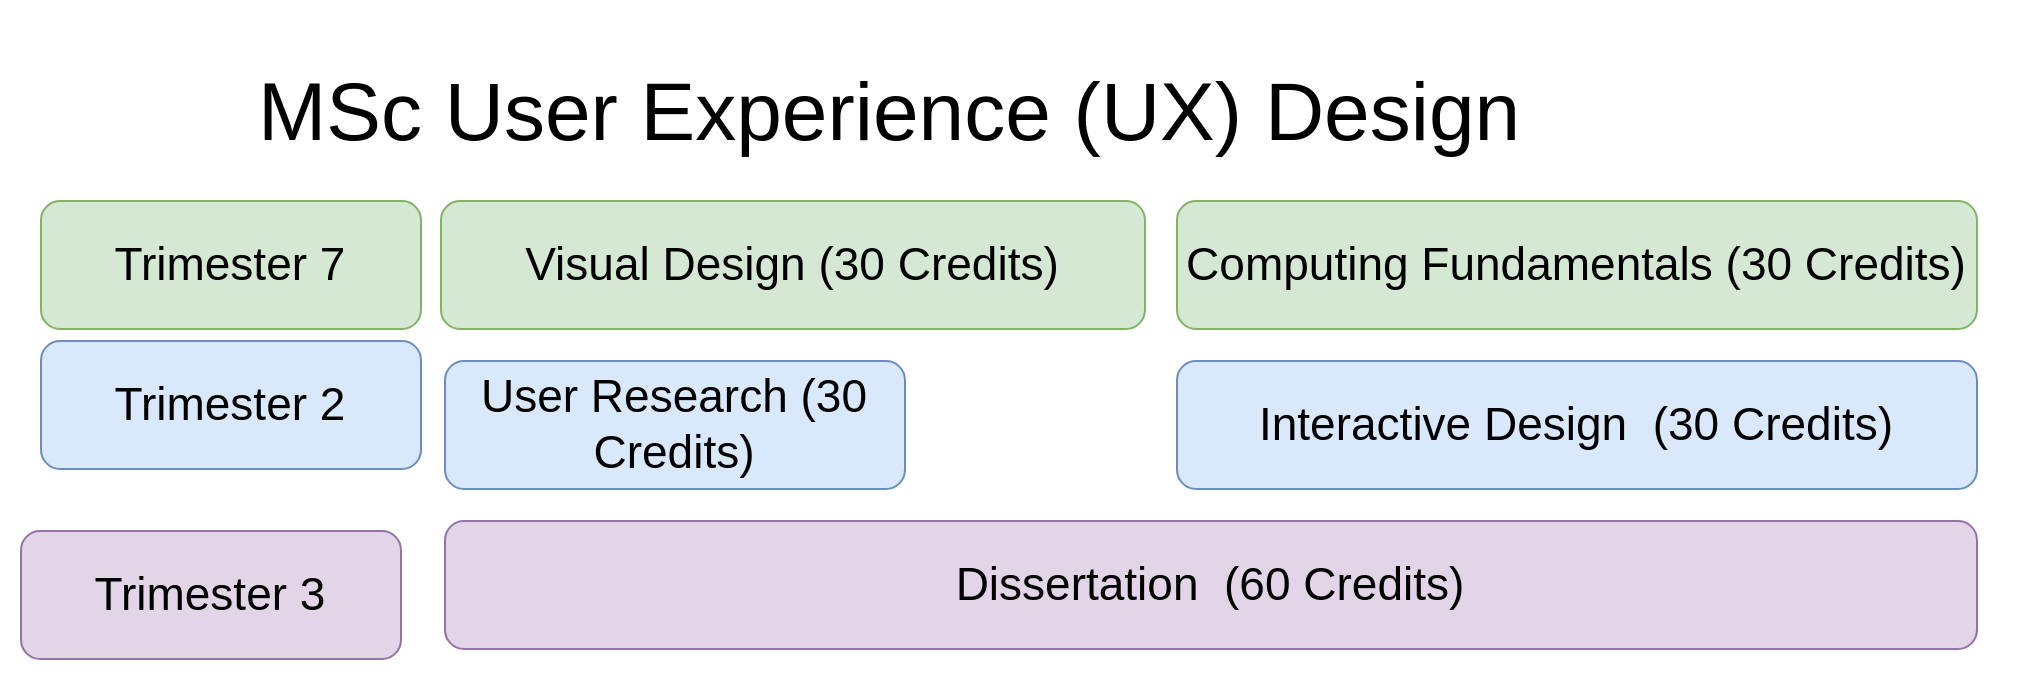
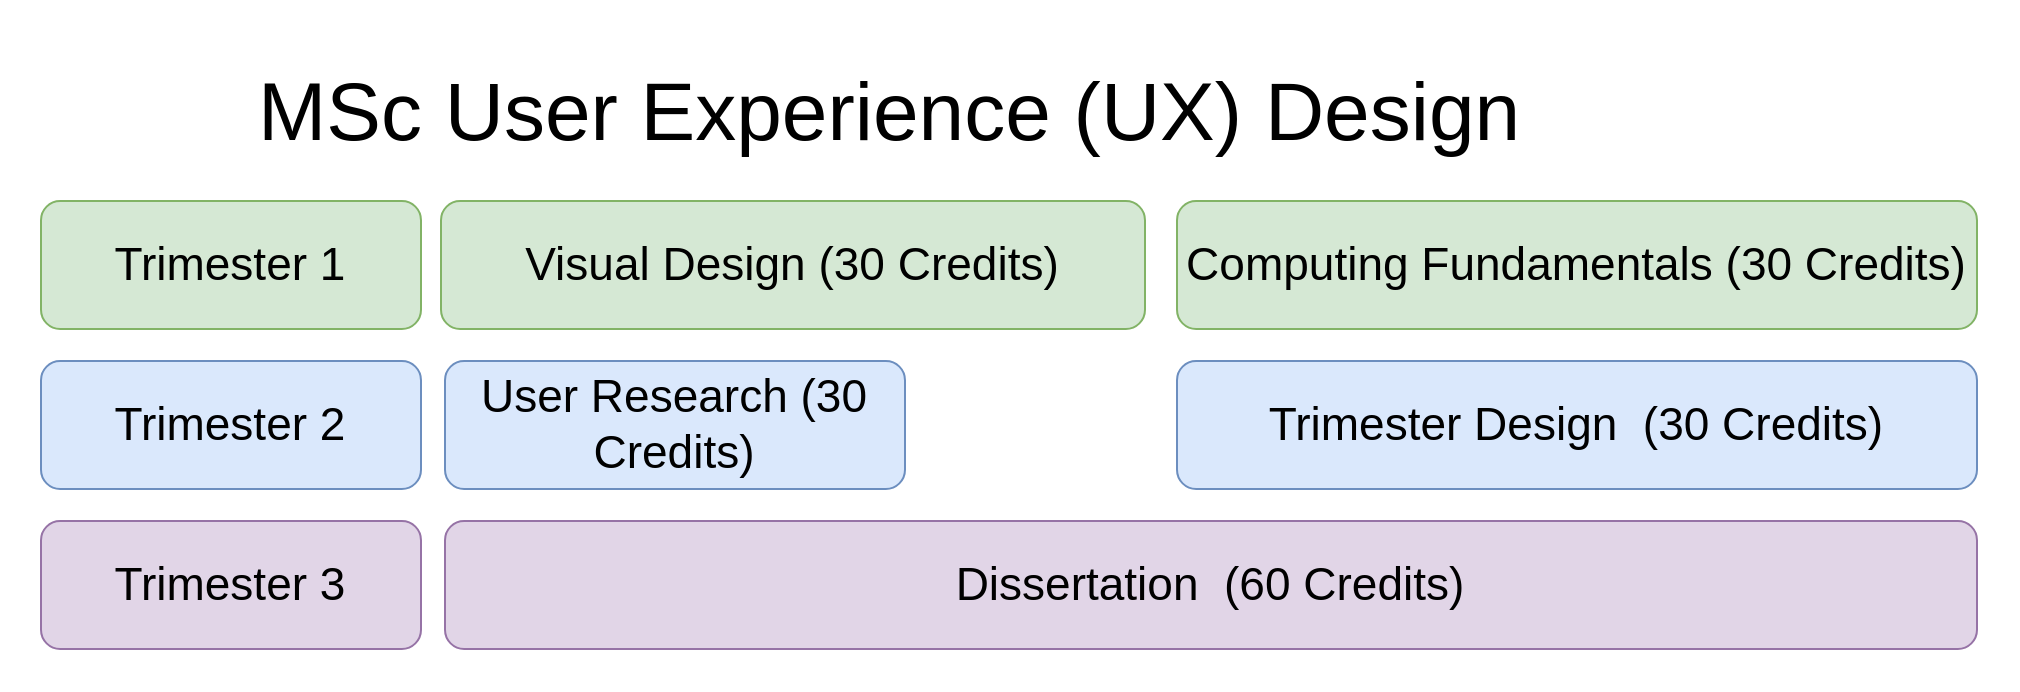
  <mxCell id="0" />
  <mxCell id="1" parent="0" />
  <mxCell id="2" value="User Research (30 Credits)" style="rounded=1;whiteSpace=wrap;html=1;fillColor=#dae8fc;strokeColor=#6c8ebf;fontSize=23;" parent="1" vertex="1"><mxGeometry x="222" y="180" width="230" height="64" as="geometry" /></mxCell>
- <mxCell id="3" value="Interactive Design&amp;nbsp;&amp;nbsp;(30 Credits)" style="rounded=1;whiteSpace=wrap;html=1;fillColor=#dae8fc;strokeColor=#6c8ebf;fontSize=23;" parent="1" vertex="1"><mxGeometry x="588" y="180" width="400" height="64" as="geometry" /></mxCell>
+ <mxCell id="3" value="Trimester Design&amp;nbsp;&amp;nbsp;(30 Credits)" style="rounded=1;whiteSpace=wrap;html=1;fillColor=#dae8fc;strokeColor=#6c8ebf;fontSize=23;" parent="1" vertex="1"><mxGeometry x="588" y="180" width="400" height="64" as="geometry" /></mxCell>
  <mxCell id="4" value="Visual Design (30 Credits)" style="rounded=1;whiteSpace=wrap;html=1;fillColor=#d5e8d4;strokeColor=#82b366;fontSize=23;" parent="1" vertex="1"><mxGeometry x="220" y="100" width="352" height="64" as="geometry" /></mxCell>
  <mxCell id="5" value="Dissertation&amp;nbsp; (60 Credits)" style="rounded=1;whiteSpace=wrap;html=1;fillColor=#e1d5e7;strokeColor=#9673a6;fontSize=23;" parent="1" vertex="1"><mxGeometry x="222" y="260" width="766" height="64" as="geometry" /></mxCell>
- <mxCell id="6" value="Trimester 2" style="rounded=1;whiteSpace=wrap;html=1;fillColor=#dae8fc;strokeColor=#6c8ebf;fontSize=23;" parent="1" vertex="1"><mxGeometry x="20" y="170" width="190" height="64" as="geometry" /></mxCell>
- <mxCell id="7" value="Trimester 7" style="rounded=1;whiteSpace=wrap;html=1;fillColor=#d5e8d4;strokeColor=#82b366;fontSize=23;" parent="1" vertex="1"><mxGeometry x="20" y="100" width="190" height="64" as="geometry" /></mxCell>
- <mxCell id="8" value="Trimester 3" style="rounded=1;whiteSpace=wrap;html=1;fillColor=#e1d5e7;strokeColor=#9673a6;fontSize=23;" parent="1" vertex="1"><mxGeometry x="10" y="265" width="190" height="64" as="geometry" /></mxCell>
+ <mxCell id="6" value="Trimester 2" style="rounded=1;whiteSpace=wrap;html=1;fillColor=#dae8fc;strokeColor=#6c8ebf;fontSize=23;" parent="1" vertex="1"><mxGeometry x="20" y="180" width="190" height="64" as="geometry" /></mxCell>
+ <mxCell id="7" value="Trimester 1" style="rounded=1;whiteSpace=wrap;html=1;fillColor=#d5e8d4;strokeColor=#82b366;fontSize=23;" parent="1" vertex="1"><mxGeometry x="20" y="100" width="190" height="64" as="geometry" /></mxCell>
+ <mxCell id="8" value="Trimester 3" style="rounded=1;whiteSpace=wrap;html=1;fillColor=#e1d5e7;strokeColor=#9673a6;fontSize=23;" parent="1" vertex="1"><mxGeometry x="20" y="260" width="190" height="64" as="geometry" /></mxCell>
  <mxCell id="9" value="&lt;font style=&quot;font-size: 41px;&quot;&gt;MSc User Experience (UX) Design&lt;/font&gt;" style="text;html=1;align=center;verticalAlign=middle;resizable=0;points=[];autosize=1;strokeColor=none;fillColor=none;" parent="1" vertex="1"><mxGeometry x="120" y="20" width="648" height="72" as="geometry" /></mxCell>
  <mxCell id="10" value="Computing Fundamentals (30 Credits)" style="rounded=1;whiteSpace=wrap;html=1;fillColor=#d5e8d4;strokeColor=#82b366;fontSize=23;" parent="1" vertex="1"><mxGeometry x="588" y="100" width="400" height="64" as="geometry" /></mxCell>
